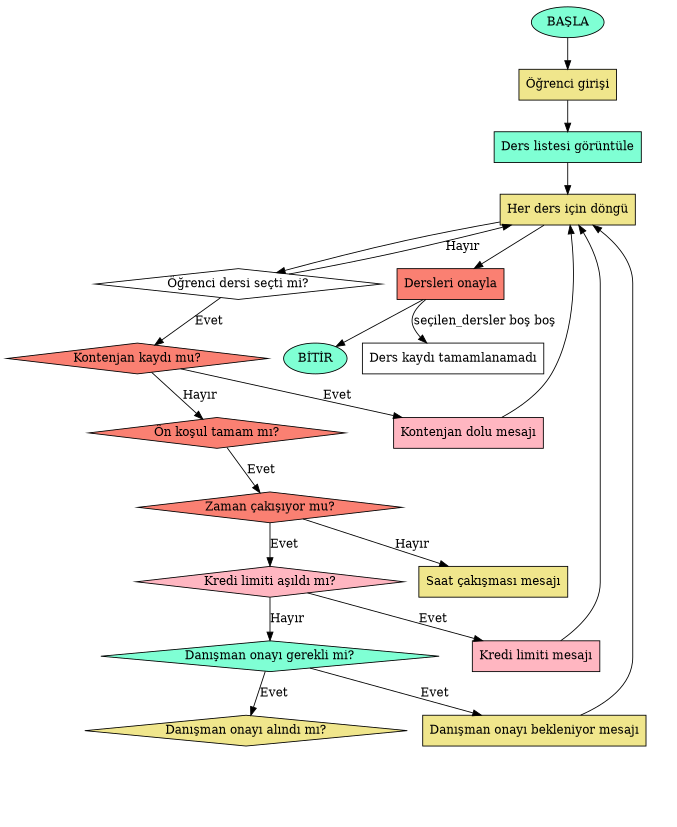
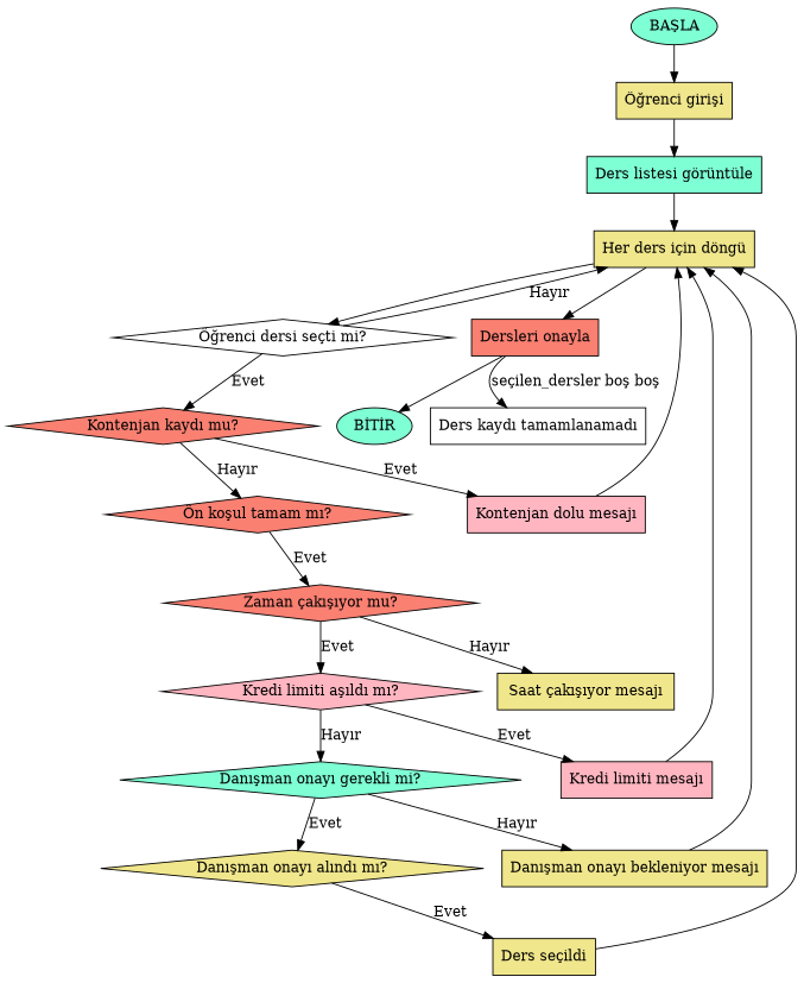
  digraph {
    rankdir=TB
    node [fillcolor=khaki shape=box style=filled]
    n1 [fillcolor=aquamarine label="BAŞLA" shape=oval]
    n2 [label="Öğrenci girişi"]
    n3 [fillcolor=aquamarine label="Ders listesi görüntüle"]
    n4 [label="Her ders için döngü"]
    n5 [fillcolor=white label="Öğrenci dersi seçti mi?" shape=diamond]
    n6 [fillcolor=salmon label="Dersleri onayla"]
    n7 [fillcolor=salmon label="Kontenjan kaydı mu?" shape=diamond]
    n8 [fillcolor=aquamarine label="BİTİR" shape=oval]
    n9 [fillcolor=white label="Ders kaydı tamamlanamadı"]
    n10 [fillcolor=salmon label="Ön koşul tamam mı?" shape=diamond]
    n11 [fillcolor=lightpink label="Kontenjan dolu mesajı"]
    n12 [fillcolor=salmon label="Zaman çakışıyor mu?" shape=diamond]
    n13 [fillcolor=lightpink label="Kredi limiti aşıldı mı?" shape=diamond]
-   n14 [label="Saat çakışması mesajı"]
+   n14 [label="Saat çakışıyor mesajı"]
    n15 [fillcolor=aquamarine label="Danışman onayı gerekli mi?" shape=diamond]
    n16 [fillcolor=lightpink label="Kredi limiti mesajı"]
    n17 [label="Danışman onayı alındı mı?" shape=diamond]
    n18 [label="Danışman onayı bekleniyor mesajı"]
+   n19 [label="Ders seçildi"]
    n1 -> n2
    n2 -> n3
    n3 -> n4
    n4 -> n5
    n4 -> n6
    n5 -> n4 [label="Hayır"]
    n5 -> n7 [label=Evet]
    n6 -> n8
    n6 -> n9 [label="seçilen_dersler boş boş"]
    n7 -> n10 [label="Hayır"]
    n7 -> n11 [label=Evet]
    n10 -> n12 [label=Evet]
    n11 -> n4
    n12 -> n13 [label=Evet]
    n12 -> n14 [label="Hayır"]
    n13 -> n15 [label="Hayır"]
    n13 -> n16 [label=Evet]
    n15 -> n17 [label=Evet]
-   n15 -> n18 [label=Evet]
+   n15 -> n18 [label="Hayır"]
    n16 -> n4
+   n17 -> n19 [label=Evet]
    n18 -> n4
+   n19 -> n4
  }
